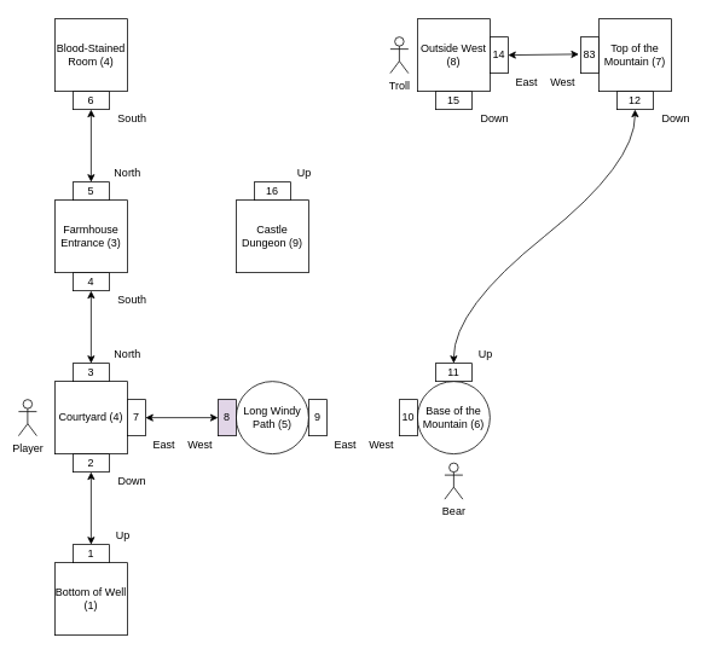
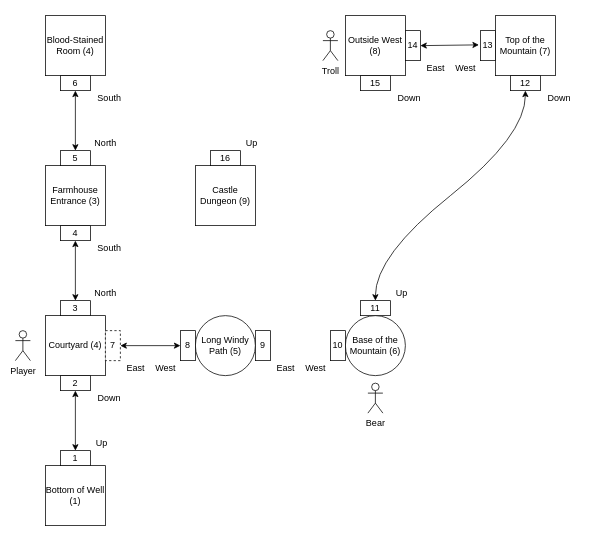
  <mxCell id="0" />
  <mxCell id="1" parent="0" />
  <mxCell id="2" value="Castle Dungeon (9)" style="whiteSpace=wrap;html=1;aspect=fixed;" parent="1" vertex="1"><mxGeometry x="260" y="220" width="80" height="80" as="geometry" /></mxCell>
  <mxCell id="3" value="16" style="whiteSpace=wrap;html=1;" parent="1" vertex="1"><mxGeometry x="280" y="200" width="40" height="20" as="geometry" /></mxCell>
  <mxCell id="4" value="Blood-Stained Room (4)" style="whiteSpace=wrap;html=1;aspect=fixed;" parent="1" vertex="1"><mxGeometry x="60" y="20" width="80" height="80" as="geometry" /></mxCell>
  <mxCell id="5" value="6" style="whiteSpace=wrap;html=1;" parent="1" vertex="1"><mxGeometry x="80" y="100" width="40" height="20" as="geometry" /></mxCell>
  <mxCell id="6" value="Farmhouse Entrance (3)" style="whiteSpace=wrap;html=1;aspect=fixed;" parent="1" vertex="1"><mxGeometry x="60" y="220" width="80" height="80" as="geometry" /></mxCell>
  <mxCell id="7" value="5" style="whiteSpace=wrap;html=1;" parent="1" vertex="1"><mxGeometry x="80" y="200" width="40" height="20" as="geometry" /></mxCell>
  <mxCell id="8" value="4" style="whiteSpace=wrap;html=1;" parent="1" vertex="1"><mxGeometry x="80" y="300" width="40" height="20" as="geometry" /></mxCell>
  <mxCell id="9" value="&lt;font style=&quot;font-size: 12px&quot;&gt;Courtyard (4)&lt;/font&gt;" style="whiteSpace=wrap;html=1;aspect=fixed;" parent="1" vertex="1"><mxGeometry x="60" y="420" width="80" height="80" as="geometry" /></mxCell>
  <mxCell id="10" value="3" style="whiteSpace=wrap;html=1;" parent="1" vertex="1"><mxGeometry x="80" y="400" width="40" height="20" as="geometry" /></mxCell>
  <mxCell id="11" value="2" style="whiteSpace=wrap;html=1;" parent="1" vertex="1"><mxGeometry x="80" y="500" width="40" height="20" as="geometry" /></mxCell>
- <mxCell id="12" value="7" style="whiteSpace=wrap;html=1;" parent="1" vertex="1"><mxGeometry x="140" y="440" width="20" height="40" as="geometry" /></mxCell>
+ <mxCell id="12" value="7" style="whiteSpace=wrap;html=1;dashed=1;" parent="1" vertex="1"><mxGeometry x="140" y="440" width="20" height="40" as="geometry" /></mxCell>
  <mxCell id="13" value="&lt;font style=&quot;font-size: 12px&quot;&gt;Bottom of Well (1)&lt;/font&gt;" style="whiteSpace=wrap;html=1;aspect=fixed;" parent="1" vertex="1"><mxGeometry x="60" y="620" width="80" height="80" as="geometry" /></mxCell>
  <mxCell id="14" value="1" style="whiteSpace=wrap;html=1;" parent="1" vertex="1"><mxGeometry x="80" y="600" width="40" height="20" as="geometry" /></mxCell>
  <mxCell id="15" value="Long Windy Path (5)" style="ellipse;whiteSpace=wrap;html=1;aspect=fixed;" parent="1" vertex="1"><mxGeometry x="260" y="420" width="80" height="80" as="geometry" /></mxCell>
  <mxCell id="16" value="9" style="whiteSpace=wrap;html=1;" parent="1" vertex="1"><mxGeometry x="340" y="440" width="20" height="40" as="geometry" /></mxCell>
- <mxCell id="17" value="8" style="whiteSpace=wrap;html=1;fillColor=#e1d5e7;" parent="1" vertex="1"><mxGeometry x="240" y="440" width="20" height="40" as="geometry" /></mxCell>
+ <mxCell id="17" value="8" style="whiteSpace=wrap;html=1;" parent="1" vertex="1"><mxGeometry x="240" y="440" width="20" height="40" as="geometry" /></mxCell>
  <mxCell id="18" value="Base of the Mountain (6)" style="ellipse;whiteSpace=wrap;html=1;aspect=fixed;" parent="1" vertex="1"><mxGeometry x="460" y="420" width="80" height="80" as="geometry" /></mxCell>
  <mxCell id="19" value="11" style="whiteSpace=wrap;html=1;" parent="1" vertex="1"><mxGeometry x="480" y="400" width="40" height="20" as="geometry" /></mxCell>
  <mxCell id="20" value="10" style="whiteSpace=wrap;html=1;" parent="1" vertex="1"><mxGeometry x="440" y="440" width="20" height="40" as="geometry" /></mxCell>
  <mxCell id="21" value="Top of the Mountain (7)" style="whiteSpace=wrap;html=1;aspect=fixed;" parent="1" vertex="1"><mxGeometry x="660" y="20" width="80" height="80" as="geometry" /></mxCell>
  <mxCell id="22" value="12" style="whiteSpace=wrap;html=1;" parent="1" vertex="1"><mxGeometry x="680" y="100" width="40" height="20" as="geometry" /></mxCell>
- <mxCell id="23" value="83" style="whiteSpace=wrap;html=1;" parent="1" vertex="1"><mxGeometry x="640" y="40" width="20" height="40" as="geometry" /></mxCell>
+ <mxCell id="23" value="13" style="whiteSpace=wrap;html=1;" parent="1" vertex="1"><mxGeometry x="640" y="40" width="20" height="40" as="geometry" /></mxCell>
  <mxCell id="24" value="Outside West (8)" style="whiteSpace=wrap;html=1;aspect=fixed;" parent="1" vertex="1"><mxGeometry x="460" y="20" width="80" height="80" as="geometry" /></mxCell>
  <mxCell id="25" value="15" style="whiteSpace=wrap;html=1;" parent="1" vertex="1"><mxGeometry x="480" y="100" width="40" height="20" as="geometry" /></mxCell>
  <mxCell id="26" value="14" style="whiteSpace=wrap;html=1;" parent="1" vertex="1"><mxGeometry x="540" y="40" width="20" height="40" as="geometry" /></mxCell>
  <mxCell id="27" value="" style="endArrow=classic;startArrow=classic;html=1;exitX=0.5;exitY=0;exitDx=0;exitDy=0;entryX=0.5;entryY=1;entryDx=0;entryDy=0;" parent="1" source="7" target="5" edge="1"><mxGeometry width="50" height="50" relative="1" as="geometry"><mxPoint x="140" y="200" as="sourcePoint" /><mxPoint x="190" y="150" as="targetPoint" /></mxGeometry></mxCell>
  <mxCell id="28" value="" style="endArrow=classic;startArrow=classic;html=1;exitX=0.5;exitY=0;exitDx=0;exitDy=0;" parent="1" source="10" edge="1"><mxGeometry width="50" height="50" relative="1" as="geometry"><mxPoint x="50" y="370" as="sourcePoint" /><mxPoint x="100" y="320" as="targetPoint" /></mxGeometry></mxCell>
  <mxCell id="29" value="" style="endArrow=classic;startArrow=classic;html=1;exitX=0.5;exitY=0;exitDx=0;exitDy=0;" parent="1" source="14" edge="1"><mxGeometry width="50" height="50" relative="1" as="geometry"><mxPoint x="50" y="570" as="sourcePoint" /><mxPoint x="100" y="520" as="targetPoint" /></mxGeometry></mxCell>
  <mxCell id="30" value="" style="endArrow=classic;startArrow=classic;html=1;entryX=0;entryY=0.5;entryDx=0;entryDy=0;exitX=1;exitY=0.5;exitDx=0;exitDy=0;" parent="1" source="12" target="17" edge="1"><mxGeometry width="50" height="50" relative="1" as="geometry"><mxPoint x="180" y="510" as="sourcePoint" /><mxPoint x="230" y="460" as="targetPoint" /></mxGeometry></mxCell>
  <mxCell id="31" value="" style="curved=1;endArrow=classic;html=1;exitX=0.5;exitY=0;exitDx=0;exitDy=0;entryX=0.5;entryY=1;entryDx=0;entryDy=0;startArrow=classic;startFill=1;" parent="1" source="19" target="22" edge="1"><mxGeometry width="50" height="50" relative="1" as="geometry"><mxPoint x="500" y="250" as="sourcePoint" /><mxPoint x="550" y="200" as="targetPoint" /><Array as="points"><mxPoint x="500" y="340" /><mxPoint x="700" y="180" /></Array></mxGeometry></mxCell>
  <mxCell id="32" value="" style="endArrow=classic;startArrow=classic;html=1;entryX=-0.1;entryY=0.475;entryDx=0;entryDy=0;entryPerimeter=0;exitX=1;exitY=0.5;exitDx=0;exitDy=0;" parent="1" source="26" target="23" edge="1"><mxGeometry width="50" height="50" relative="1" as="geometry"><mxPoint x="500" y="160" as="sourcePoint" /><mxPoint x="550" y="110" as="targetPoint" /></mxGeometry></mxCell>
  <mxCell id="33" value="Player" style="shape=umlActor;verticalLabelPosition=bottom;verticalAlign=top;html=1;outlineConnect=0;" parent="1" vertex="1"><mxGeometry x="20" y="440" width="20" height="40" as="geometry" /></mxCell>
  <mxCell id="34" value="Bear" style="shape=umlActor;verticalLabelPosition=bottom;verticalAlign=top;html=1;outlineConnect=0;" parent="1" vertex="1"><mxGeometry x="490" y="510" width="20" height="40" as="geometry" /></mxCell>
  <mxCell id="35" value="Troll" style="shape=umlActor;verticalLabelPosition=bottom;verticalAlign=top;html=1;outlineConnect=0;" parent="1" vertex="1"><mxGeometry x="430" y="40" width="20" height="40" as="geometry" /></mxCell>
  <mxCell id="36" value="Down" style="text;html=1;align=center;verticalAlign=middle;resizable=0;points=[];autosize=1;" parent="1" vertex="1"><mxGeometry x="120" y="520" width="50" height="20" as="geometry" /></mxCell>
  <mxCell id="37" value="Up" style="text;html=1;align=center;verticalAlign=middle;resizable=0;points=[];autosize=1;" parent="1" vertex="1"><mxGeometry x="120" y="580" width="30" height="20" as="geometry" /></mxCell>
  <mxCell id="38" value="East" style="text;html=1;align=center;verticalAlign=middle;resizable=0;points=[];autosize=1;" parent="1" vertex="1"><mxGeometry x="160" y="480" width="40" height="20" as="geometry" /></mxCell>
  <mxCell id="39" value="West" style="text;html=1;align=center;verticalAlign=middle;resizable=0;points=[];autosize=1;" parent="1" vertex="1"><mxGeometry x="200" y="480" width="40" height="20" as="geometry" /></mxCell>
  <mxCell id="40" value="East" style="text;html=1;align=center;verticalAlign=middle;resizable=0;points=[];autosize=1;" parent="1" vertex="1"><mxGeometry x="360" y="480" width="40" height="20" as="geometry" /></mxCell>
  <mxCell id="41" value="West" style="text;html=1;align=center;verticalAlign=middle;resizable=0;points=[];autosize=1;" parent="1" vertex="1"><mxGeometry x="400" y="480" width="40" height="20" as="geometry" /></mxCell>
  <mxCell id="42" value="East" style="text;html=1;align=center;verticalAlign=middle;resizable=0;points=[];autosize=1;" parent="1" vertex="1"><mxGeometry x="560" y="80" width="40" height="20" as="geometry" /></mxCell>
  <mxCell id="43" value="West" style="text;html=1;align=center;verticalAlign=middle;resizable=0;points=[];autosize=1;" parent="1" vertex="1"><mxGeometry x="600" y="80" width="40" height="20" as="geometry" /></mxCell>
  <mxCell id="44" value="North&lt;br&gt;" style="text;html=1;align=center;verticalAlign=middle;resizable=0;points=[];autosize=1;" parent="1" vertex="1"><mxGeometry x="120" y="380" width="40" height="20" as="geometry" /></mxCell>
  <mxCell id="45" value="South" style="text;html=1;align=center;verticalAlign=middle;resizable=0;points=[];autosize=1;" parent="1" vertex="1"><mxGeometry x="120" y="320" width="50" height="20" as="geometry" /></mxCell>
  <mxCell id="46" value="North&lt;br&gt;" style="text;html=1;align=center;verticalAlign=middle;resizable=0;points=[];autosize=1;" parent="1" vertex="1"><mxGeometry x="120" y="180" width="40" height="20" as="geometry" /></mxCell>
  <mxCell id="47" value="South" style="text;html=1;align=center;verticalAlign=middle;resizable=0;points=[];autosize=1;" parent="1" vertex="1"><mxGeometry x="120" y="120" width="50" height="20" as="geometry" /></mxCell>
  <mxCell id="48" value="Up" style="text;html=1;align=center;verticalAlign=middle;resizable=0;points=[];autosize=1;" parent="1" vertex="1"><mxGeometry x="520" y="380" width="30" height="20" as="geometry" /></mxCell>
  <mxCell id="49" value="Down" style="text;html=1;align=center;verticalAlign=middle;resizable=0;points=[];autosize=1;" parent="1" vertex="1"><mxGeometry x="720" y="120" width="50" height="20" as="geometry" /></mxCell>
  <mxCell id="50" value="Down" style="text;html=1;align=center;verticalAlign=middle;resizable=0;points=[];autosize=1;" parent="1" vertex="1"><mxGeometry x="520" y="120" width="50" height="20" as="geometry" /></mxCell>
  <mxCell id="51" value="Up" style="text;html=1;align=center;verticalAlign=middle;resizable=0;points=[];autosize=1;" parent="1" vertex="1"><mxGeometry x="320" y="180" width="30" height="20" as="geometry" /></mxCell>
